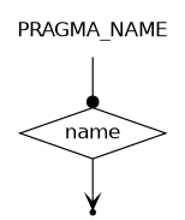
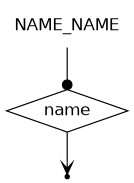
  digraph {
    fontname="DejaVu Sans"
    node [fontname="DejaVu Sans"]
    edge [fontname="DejaVu Sans"]
-   n1 [label=PRAGMA_NAME shape=plaintext]
+   n1 [label=NAME_NAME shape=plaintext]
    n2 [label=name shape=diamond]
    end [shape=point]
    n1 -> n2 [arrowhead=dot]
    n2 -> end [arrowhead=vee]
  }
